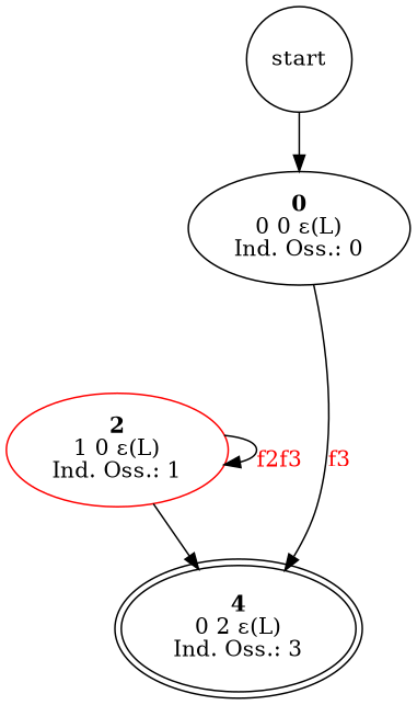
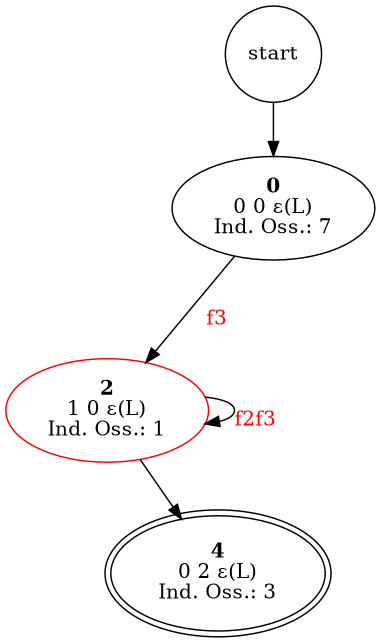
  digraph {
    start [shape=circle]
-   n2 [label=<<b>0</b><br/>0 0 ε(L)<br/>Ind. Oss.: 0>]
+   n2 [label=<<b>0</b><br/>0 0 ε(L)<br/>Ind. Oss.: 7>]
    n3 [color=red label=<<b>2</b><br/>1 0 ε(L)<br/>Ind. Oss.: 1>]
    n4 [label=<<b>4</b><br/>0 2 ε(L)<br/>Ind. Oss.: 3> peripheries=2]
    start -> n2
-   n2 -> n4 [label=<<br/><font color="red">f3</font>>]
+   n2 -> n3 [label=<<br/><font color="red">f3</font>>]
    n3 -> n3 [label=<<br/><font color="red">f2f3</font>>]
    n3 -> n4
  }
